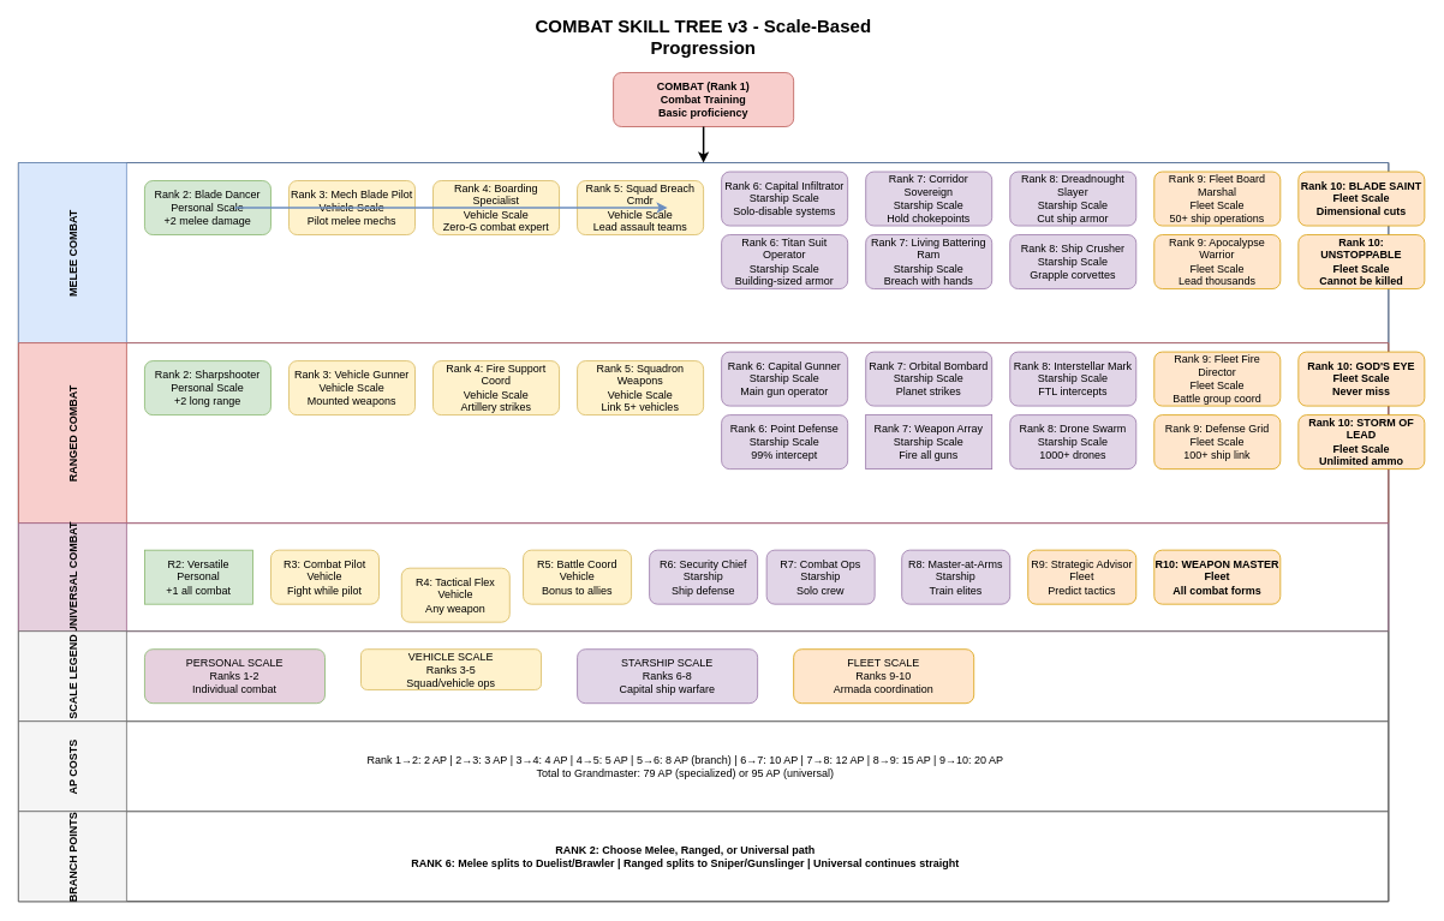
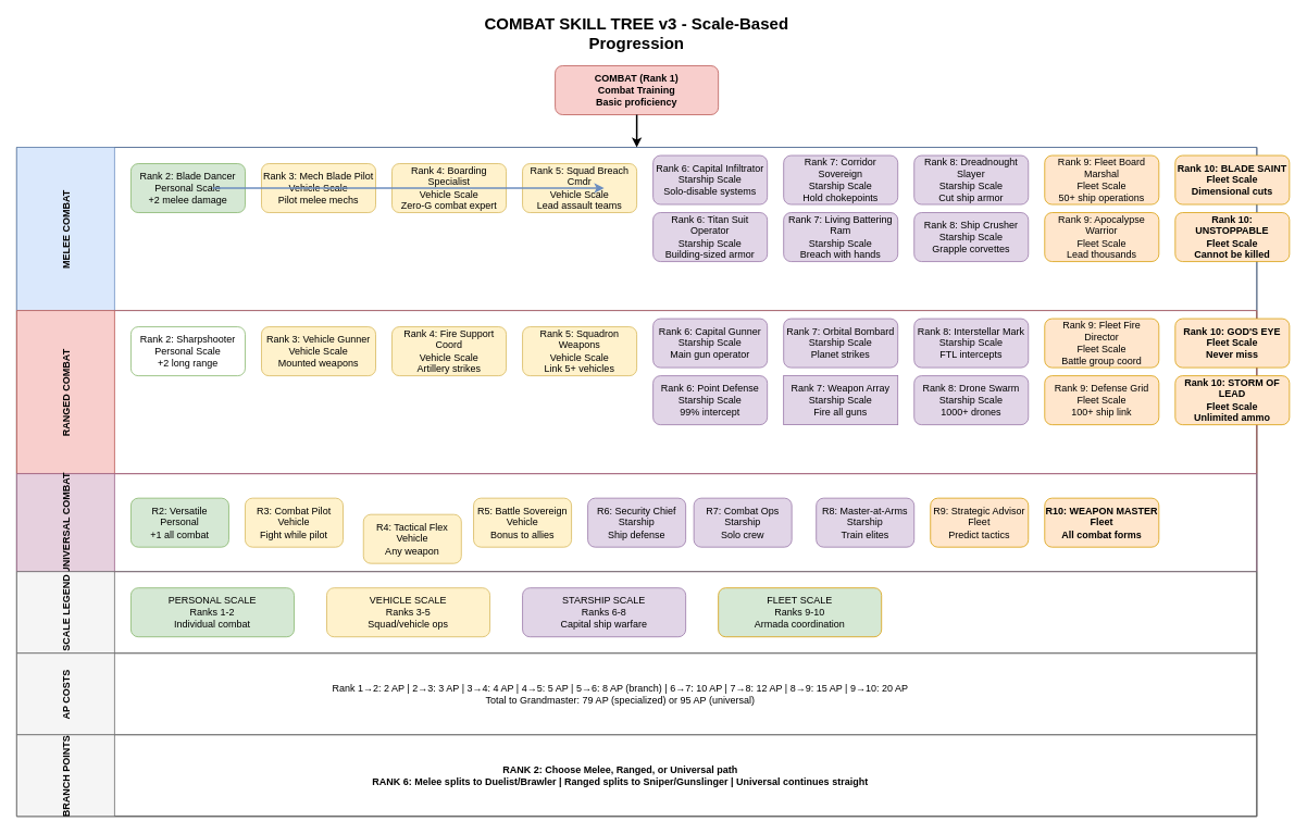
  <mxCell id="0" />
  <mxCell id="1" parent="0" />
  <mxCell id="2" value="COMBAT SKILL TREE v3 - Scale-Based Progression" style="text;html=1;strokeColor=none;fillColor=none;align=center;verticalAlign=middle;whiteSpace=wrap;rounded=0;fontSize=20;fontStyle=1" parent="1" vertex="1"><mxGeometry x="580" y="20" width="400" height="40" as="geometry" /></mxCell>
  <mxCell id="3" value="COMBAT (Rank 1)&#10;Combat Training&#10;Basic proficiency" style="rounded=1;whiteSpace=wrap;html=1;fillColor=#f8cecc;strokeColor=#b85450;fontSize=12;fontStyle=1" parent="1" vertex="1"><mxGeometry x="680" y="80" width="200" height="60" as="geometry" /></mxCell>
  <mxCell id="4" value="" style="swimlane;childLayout=stackLayout;resizeParent=1;resizeParentMax=0;horizontal=0;startSize=0;horizontalStack=0;" parent="1" vertex="1"><mxGeometry x="20" y="180" width="1520" height="820" as="geometry" /></mxCell>
  <mxCell id="5" value="MELEE COMBAT" style="swimlane;startSize=120;horizontal=0;fillColor=#dae8fc;strokeColor=#6c8ebf;" parent="4" vertex="1"><mxGeometry x="0" y="0" width="1520" height="200" as="geometry" /></mxCell>
  <mxCell id="6" value="Rank 2: Blade Dancer&#10;Personal Scale&#10;+2 melee damage" style="rounded=1;whiteSpace=wrap;html=1;fillColor=#d5e8d4;strokeColor=#82b366;" parent="5" vertex="1"><mxGeometry x="140" y="20" width="140" height="60" as="geometry" /></mxCell>
  <mxCell id="7" value="Rank 3: Mech Blade Pilot&#10;Vehicle Scale&#10;Pilot melee mechs" style="rounded=1;whiteSpace=wrap;html=1;fillColor=#fff2cc;strokeColor=#d6b656;" parent="5" vertex="1"><mxGeometry x="300" y="20" width="140" height="60" as="geometry" /></mxCell>
  <mxCell id="8" value="Rank 4: Boarding Specialist&#10;Vehicle Scale&#10;Zero-G combat expert" style="rounded=1;whiteSpace=wrap;html=1;fillColor=#fff2cc;strokeColor=#d6b656;" parent="5" vertex="1"><mxGeometry x="460" y="20" width="140" height="60" as="geometry" /></mxCell>
  <mxCell id="9" value="Rank 5: Squad Breach Cmdr&#10;Vehicle Scale&#10;Lead assault teams" style="rounded=1;whiteSpace=wrap;html=1;fillColor=#fff2cc;strokeColor=#d6b656;" parent="5" vertex="1"><mxGeometry x="620" y="20" width="140" height="60" as="geometry" /></mxCell>
  <mxCell id="10" value="Rank 6: Capital Infiltrator&#10;Starship Scale&#10;Solo-disable systems" style="rounded=1;whiteSpace=wrap;html=1;fillColor=#e1d5e7;strokeColor=#9673a6;" parent="5" vertex="1"><mxGeometry x="780" y="10" width="140" height="60" as="geometry" /></mxCell>
  <mxCell id="11" value="Rank 7: Corridor Sovereign&#10;Starship Scale&#10;Hold chokepoints" style="rounded=1;whiteSpace=wrap;html=1;fillColor=#e1d5e7;strokeColor=#9673a6;" parent="5" vertex="1"><mxGeometry x="940" y="10" width="140" height="60" as="geometry" /></mxCell>
  <mxCell id="12" value="Rank 8: Dreadnought Slayer&#10;Starship Scale&#10;Cut ship armor" style="rounded=1;whiteSpace=wrap;html=1;fillColor=#e1d5e7;strokeColor=#9673a6;" parent="5" vertex="1"><mxGeometry x="1100" y="10" width="140" height="60" as="geometry" /></mxCell>
  <mxCell id="13" value="Rank 9: Fleet Board Marshal&#10;Fleet Scale&#10;50+ ship operations" style="rounded=1;whiteSpace=wrap;html=1;fillColor=#ffe6cc;strokeColor=#d79b00;" parent="5" vertex="1"><mxGeometry x="1260" y="10" width="140" height="60" as="geometry" /></mxCell>
  <mxCell id="14" value="Rank 10: BLADE SAINT&#10;Fleet Scale&#10;Dimensional cuts" style="rounded=1;whiteSpace=wrap;html=1;fillColor=#ffe6cc;strokeColor=#d79b00;fontStyle=1" parent="5" vertex="1"><mxGeometry x="1420" y="10" width="140" height="60" as="geometry" /></mxCell>
  <mxCell id="15" value="Rank 6: Titan Suit Operator&#10;Starship Scale&#10;Building-sized armor" style="rounded=1;whiteSpace=wrap;html=1;fillColor=#e1d5e7;strokeColor=#9673a6;" parent="5" vertex="1"><mxGeometry x="780" y="80" width="140" height="60" as="geometry" /></mxCell>
  <mxCell id="16" value="Rank 7: Living Battering Ram&#10;Starship Scale&#10;Breach with hands" style="rounded=1;whiteSpace=wrap;html=1;fillColor=#e1d5e7;strokeColor=#9673a6;" parent="5" vertex="1"><mxGeometry x="940" y="80" width="140" height="60" as="geometry" /></mxCell>
  <mxCell id="17" value="Rank 8: Ship Crusher&#10;Starship Scale&#10;Grapple corvettes" style="rounded=1;whiteSpace=wrap;html=1;fillColor=#e1d5e7;strokeColor=#9673a6;" parent="5" vertex="1"><mxGeometry x="1100" y="80" width="140" height="60" as="geometry" /></mxCell>
  <mxCell id="18" value="Rank 9: Apocalypse Warrior&#10;Fleet Scale&#10;Lead thousands" style="rounded=1;whiteSpace=wrap;html=1;fillColor=#ffe6cc;strokeColor=#d79b00;" parent="5" vertex="1"><mxGeometry x="1260" y="80" width="140" height="60" as="geometry" /></mxCell>
  <mxCell id="19" value="Rank 10: UNSTOPPABLE&#10;Fleet Scale&#10;Cannot be killed" style="rounded=1;whiteSpace=wrap;html=1;fillColor=#ffe6cc;strokeColor=#d79b00;fontStyle=1" parent="5" vertex="1"><mxGeometry x="1420" y="80" width="140" height="60" as="geometry" /></mxCell>
  <mxCell id="20" value="RANGED COMBAT" style="swimlane;startSize=120;horizontal=0;fillColor=#f8cecc;strokeColor=#b85450;" parent="4" vertex="1"><mxGeometry x="0" y="200" width="1520" height="200" as="geometry" /></mxCell>
- <mxCell id="21" value="Rank 2: Sharpshooter&#10;Personal Scale&#10;+2 long range" style="rounded=1;whiteSpace=wrap;html=1;fillColor=#d5e8d4;strokeColor=#82b366;" parent="20" vertex="1"><mxGeometry x="140" y="20" width="140" height="60" as="geometry" /></mxCell>
+ <mxCell id="21" value="Rank 2: Sharpshooter&#10;Personal Scale&#10;+2 long range" style="rounded=1;whiteSpace=wrap;html=1;fillColor=#ffffff;strokeColor=#82b366;" parent="20" vertex="1"><mxGeometry x="140" y="20" width="140" height="60" as="geometry" /></mxCell>
  <mxCell id="22" value="Rank 3: Vehicle Gunner&#10;Vehicle Scale&#10;Mounted weapons" style="rounded=1;whiteSpace=wrap;html=1;fillColor=#fff2cc;strokeColor=#d6b656;" parent="20" vertex="1"><mxGeometry x="300" y="20" width="140" height="60" as="geometry" /></mxCell>
  <mxCell id="23" value="Rank 4: Fire Support Coord&#10;Vehicle Scale&#10;Artillery strikes" style="rounded=1;whiteSpace=wrap;html=1;fillColor=#fff2cc;strokeColor=#d6b656;" parent="20" vertex="1"><mxGeometry x="460" y="20" width="140" height="60" as="geometry" /></mxCell>
  <mxCell id="24" value="Rank 5: Squadron Weapons&#10;Vehicle Scale&#10;Link 5+ vehicles" style="rounded=1;whiteSpace=wrap;html=1;fillColor=#fff2cc;strokeColor=#d6b656;" parent="20" vertex="1"><mxGeometry x="620" y="20" width="140" height="60" as="geometry" /></mxCell>
  <mxCell id="25" value="Rank 6: Capital Gunner&#10;Starship Scale&#10;Main gun operator" style="rounded=1;whiteSpace=wrap;html=1;fillColor=#e1d5e7;strokeColor=#9673a6;" parent="20" vertex="1"><mxGeometry x="780" y="10" width="140" height="60" as="geometry" /></mxCell>
  <mxCell id="26" value="Rank 7: Orbital Bombard&#10;Starship Scale&#10;Planet strikes" style="rounded=1;whiteSpace=wrap;html=1;fillColor=#e1d5e7;strokeColor=#9673a6;" parent="20" vertex="1"><mxGeometry x="940" y="10" width="140" height="60" as="geometry" /></mxCell>
  <mxCell id="27" value="Rank 8: Interstellar Mark&#10;Starship Scale&#10;FTL intercepts" style="rounded=1;whiteSpace=wrap;html=1;fillColor=#e1d5e7;strokeColor=#9673a6;" parent="20" vertex="1"><mxGeometry x="1100" y="10" width="140" height="60" as="geometry" /></mxCell>
  <mxCell id="28" value="Rank 9: Fleet Fire Director&#10;Fleet Scale&#10;Battle group coord" style="rounded=1;whiteSpace=wrap;html=1;fillColor=#ffe6cc;strokeColor=#d79b00;" parent="20" vertex="1"><mxGeometry x="1260" y="10" width="140" height="60" as="geometry" /></mxCell>
  <mxCell id="29" value="Rank 10: GOD'S EYE&#10;Fleet Scale&#10;Never miss" style="rounded=1;whiteSpace=wrap;html=1;fillColor=#ffe6cc;strokeColor=#d79b00;fontStyle=1" parent="20" vertex="1"><mxGeometry x="1420" y="10" width="140" height="60" as="geometry" /></mxCell>
  <mxCell id="30" value="Rank 6: Point Defense&#10;Starship Scale&#10;99% intercept" style="rounded=1;whiteSpace=wrap;html=1;fillColor=#e1d5e7;strokeColor=#9673a6;" parent="20" vertex="1"><mxGeometry x="780" y="80" width="140" height="60" as="geometry" /></mxCell>
  <mxCell id="31" value="Rank 7: Weapon Array&#10;Starship Scale&#10;Fire all guns" style="whiteSpace=wrap;html=1;fillColor=#e1d5e7;strokeColor=#9673a6;rounded=0;" parent="20" vertex="1"><mxGeometry x="940" y="80" width="140" height="60" as="geometry" /></mxCell>
  <mxCell id="32" value="Rank 8: Drone Swarm&#10;Starship Scale&#10;1000+ drones" style="rounded=1;whiteSpace=wrap;html=1;fillColor=#e1d5e7;strokeColor=#9673a6;" parent="20" vertex="1"><mxGeometry x="1100" y="80" width="140" height="60" as="geometry" /></mxCell>
  <mxCell id="33" value="Rank 9: Defense Grid&#10;Fleet Scale&#10;100+ ship link" style="rounded=1;whiteSpace=wrap;html=1;fillColor=#ffe6cc;strokeColor=#d79b00;" parent="20" vertex="1"><mxGeometry x="1260" y="80" width="140" height="60" as="geometry" /></mxCell>
  <mxCell id="34" value="Rank 10: STORM OF LEAD&#10;Fleet Scale&#10;Unlimited ammo" style="rounded=1;whiteSpace=wrap;html=1;fillColor=#ffe6cc;strokeColor=#d79b00;fontStyle=1" parent="20" vertex="1"><mxGeometry x="1420" y="80" width="140" height="60" as="geometry" /></mxCell>
  <mxCell id="35" value="UNIVERSAL COMBAT" style="swimlane;startSize=120;horizontal=0;fillColor=#e6d0de;strokeColor=#996185;" parent="4" vertex="1"><mxGeometry x="0" y="400" width="1520" height="120" as="geometry" /></mxCell>
- <mxCell id="36" value="R2: Versatile&#10;Personal&#10;+1 all combat" style="whiteSpace=wrap;html=1;fillColor=#d5e8d4;strokeColor=#82b366;rounded=0;" parent="35" vertex="1"><mxGeometry x="140" y="30" width="120" height="60" as="geometry" /></mxCell>
+ <mxCell id="36" value="R2: Versatile&#10;Personal&#10;+1 all combat" style="rounded=1;whiteSpace=wrap;html=1;fillColor=#d5e8d4;strokeColor=#82b366;" parent="35" vertex="1"><mxGeometry x="140" y="30" width="120" height="60" as="geometry" /></mxCell>
  <mxCell id="37" value="R3: Combat Pilot&#10;Vehicle&#10;Fight while pilot" style="rounded=1;whiteSpace=wrap;html=1;fillColor=#fff2cc;strokeColor=#d6b656;" parent="35" vertex="1"><mxGeometry x="280" y="30" width="120" height="60" as="geometry" /></mxCell>
  <mxCell id="38" value="R4: Tactical Flex&#10;Vehicle&#10;Any weapon" style="rounded=1;whiteSpace=wrap;html=1;fillColor=#fff2cc;strokeColor=#d6b656;" parent="35" vertex="1"><mxGeometry x="425" y="50" width="120" height="60" as="geometry" /></mxCell>
- <mxCell id="39" value="R5: Battle Coord&#10;Vehicle&#10;Bonus to allies" style="rounded=1;whiteSpace=wrap;html=1;fillColor=#fff2cc;strokeColor=#d6b656;" parent="35" vertex="1"><mxGeometry x="560" y="30" width="120" height="60" as="geometry" /></mxCell>
+ <mxCell id="39" value="R5: Battle Sovereign&#10;Vehicle&#10;Bonus to allies" style="rounded=1;whiteSpace=wrap;html=1;fillColor=#fff2cc;strokeColor=#d6b656;" parent="35" vertex="1"><mxGeometry x="560" y="30" width="120" height="60" as="geometry" /></mxCell>
  <mxCell id="40" value="R6: Security Chief&#10;Starship&#10;Ship defense" style="rounded=1;whiteSpace=wrap;html=1;fillColor=#e1d5e7;strokeColor=#9673a6;" parent="35" vertex="1"><mxGeometry x="700" y="30" width="120" height="60" as="geometry" /></mxCell>
  <mxCell id="41" value="R7: Combat Ops&#10;Starship&#10;Solo crew" style="rounded=1;whiteSpace=wrap;html=1;fillColor=#e1d5e7;strokeColor=#9673a6;" parent="35" vertex="1"><mxGeometry x="830" y="30" width="120" height="60" as="geometry" /></mxCell>
  <mxCell id="42" value="R8: Master-at-Arms&#10;Starship&#10;Train elites" style="rounded=1;whiteSpace=wrap;html=1;fillColor=#e1d5e7;strokeColor=#9673a6;" parent="35" vertex="1"><mxGeometry x="980" y="30" width="120" height="60" as="geometry" /></mxCell>
  <mxCell id="43" value="R9: Strategic Advisor&#10;Fleet&#10;Predict tactics" style="rounded=1;whiteSpace=wrap;html=1;fillColor=#ffe6cc;strokeColor=#d79b00;" parent="35" vertex="1"><mxGeometry x="1120" y="30" width="120" height="60" as="geometry" /></mxCell>
  <mxCell id="44" value="R10: WEAPON MASTER&#10;Fleet&#10;All combat forms" style="rounded=1;whiteSpace=wrap;html=1;fillColor=#ffe6cc;strokeColor=#d79b00;fontStyle=1" parent="35" vertex="1"><mxGeometry x="1260" y="30" width="140" height="60" as="geometry" /></mxCell>
  <mxCell id="45" value="SCALE LEGEND" style="swimlane;startSize=120;horizontal=0;fillColor=#f5f5f5;strokeColor=#666666;" parent="4" vertex="1"><mxGeometry x="0" y="520" width="1520" height="100" as="geometry" /></mxCell>
- <mxCell id="46" value="PERSONAL SCALE&#10;Ranks 1-2&#10;Individual combat" style="rounded=1;whiteSpace=wrap;html=1;fillColor=#e6d0de;strokeColor=#82b366;" parent="45" vertex="1"><mxGeometry x="140" y="20" width="200" height="60" as="geometry" /></mxCell>
- <mxCell id="47" value="VEHICLE SCALE&#10;Ranks 3-5&#10;Squad/vehicle ops" style="rounded=1;whiteSpace=wrap;html=1;fillColor=#fff2cc;strokeColor=#d6b656;" parent="45" vertex="1"><mxGeometry x="380" y="20" width="200" height="45" as="geometry" /></mxCell>
+ <mxCell id="46" value="PERSONAL SCALE&#10;Ranks 1-2&#10;Individual combat" style="rounded=1;whiteSpace=wrap;html=1;fillColor=#d5e8d4;strokeColor=#82b366;" parent="45" vertex="1"><mxGeometry x="140" y="20" width="200" height="60" as="geometry" /></mxCell>
+ <mxCell id="47" value="VEHICLE SCALE&#10;Ranks 3-5&#10;Squad/vehicle ops" style="rounded=1;whiteSpace=wrap;html=1;fillColor=#fff2cc;strokeColor=#d6b656;" parent="45" vertex="1"><mxGeometry x="380" y="20" width="200" height="60" as="geometry" /></mxCell>
  <mxCell id="48" value="STARSHIP SCALE&#10;Ranks 6-8&#10;Capital ship warfare" style="rounded=1;whiteSpace=wrap;html=1;fillColor=#e1d5e7;strokeColor=#9673a6;" parent="45" vertex="1"><mxGeometry x="620" y="20" width="200" height="60" as="geometry" /></mxCell>
- <mxCell id="49" value="FLEET SCALE&#10;Ranks 9-10&#10;Armada coordination" style="rounded=1;whiteSpace=wrap;html=1;fillColor=#ffe6cc;strokeColor=#d79b00;" parent="45" vertex="1"><mxGeometry x="860" y="20" width="200" height="60" as="geometry" /></mxCell>
+ <mxCell id="49" value="FLEET SCALE&#10;Ranks 9-10&#10;Armada coordination" style="rounded=1;whiteSpace=wrap;html=1;fillColor=#d5e8d4;strokeColor=#d79b00;" parent="45" vertex="1"><mxGeometry x="860" y="20" width="200" height="60" as="geometry" /></mxCell>
  <mxCell id="50" value="AP COSTS" style="swimlane;startSize=120;horizontal=0;fillColor=#f5f5f5;strokeColor=#666666;" parent="4" vertex="1"><mxGeometry x="0" y="620" width="1520" height="100" as="geometry" /></mxCell>
  <mxCell id="51" value="Rank 1→2: 2 AP | 2→3: 3 AP | 3→4: 4 AP | 4→5: 5 AP | 5→6: 8 AP (branch) | 6→7: 10 AP | 7→8: 12 AP | 8→9: 15 AP | 9→10: 20 AP&#10;Total to Grandmaster: 79 AP (specialized) or 95 AP (universal)" style="text;html=1;strokeColor=none;fillColor=none;align=center;verticalAlign=middle;whiteSpace=wrap;rounded=0;fontSize=12;" parent="50" vertex="1"><mxGeometry x="140" y="20" width="1200" height="60" as="geometry" /></mxCell>
  <mxCell id="52" value="BRANCH POINTS" style="swimlane;startSize=120;horizontal=0;fillColor=#f5f5f5;strokeColor=#666666;" parent="4" vertex="1"><mxGeometry x="0" y="720" width="1520" height="100" as="geometry" /></mxCell>
  <mxCell id="53" value="RANK 2: Choose Melee, Ranged, or Universal path&#10;RANK 6: Melee splits to Duelist/Brawler | Ranged splits to Sniper/Gunslinger | Universal continues straight" style="text;html=1;strokeColor=none;fillColor=none;align=center;verticalAlign=middle;whiteSpace=wrap;rounded=0;fontSize=12;fontStyle=1" parent="52" vertex="1"><mxGeometry x="140" y="20" width="1200" height="60" as="geometry" /></mxCell>
  <mxCell id="54" style="edgeStyle=orthogonalEdgeStyle;rounded=0;orthogonalLoop=1;jettySize=auto;html=1;exitX=0.5;exitY=1;exitDx=0;exitDy=0;strokeWidth=2;" parent="1" source="3" edge="1"><mxGeometry relative="1" as="geometry"><mxPoint x="780" y="180" as="targetPoint" /></mxGeometry></mxCell>
  <mxCell id="55" style="edgeStyle=orthogonalEdgeStyle;rounded=0;orthogonalLoop=1;jettySize=auto;html=1;strokeWidth=2;strokeColor=#6c8ebf;" parent="1" edge="1"><mxGeometry relative="1" as="geometry"><mxPoint x="260" y="230" as="sourcePoint" /><mxPoint x="740" y="230" as="targetPoint" /><Array as="points"><mxPoint x="500" y="230" /></Array></mxGeometry></mxCell>
